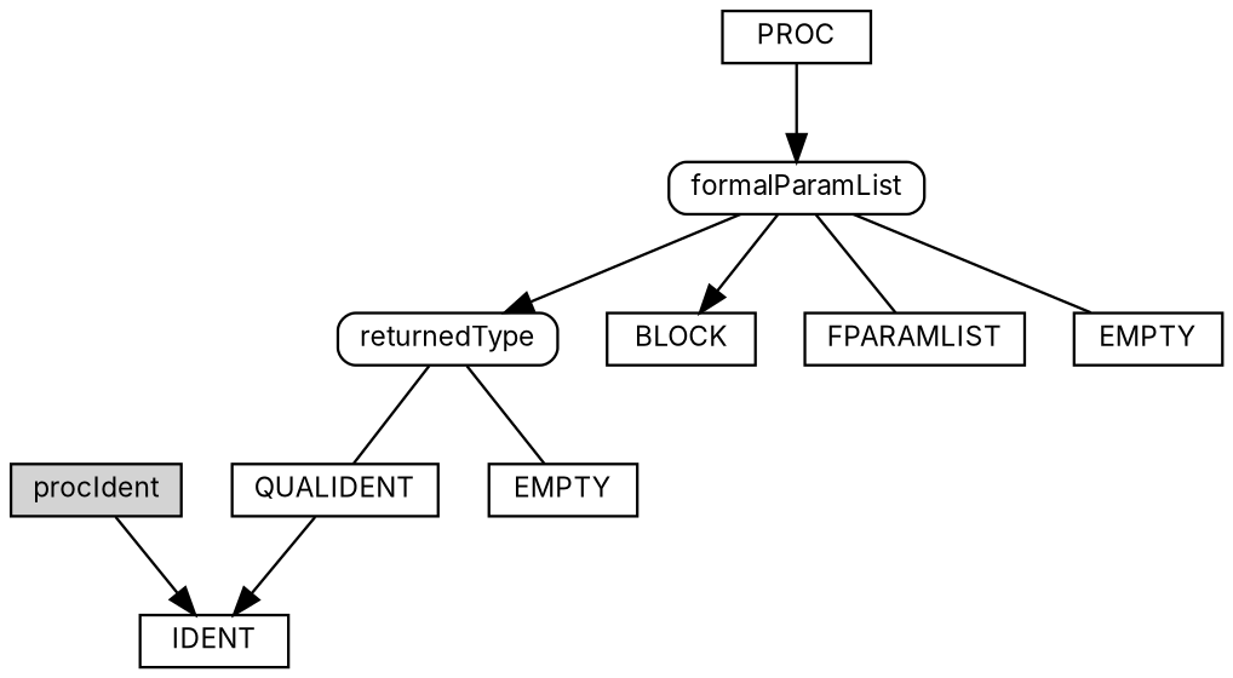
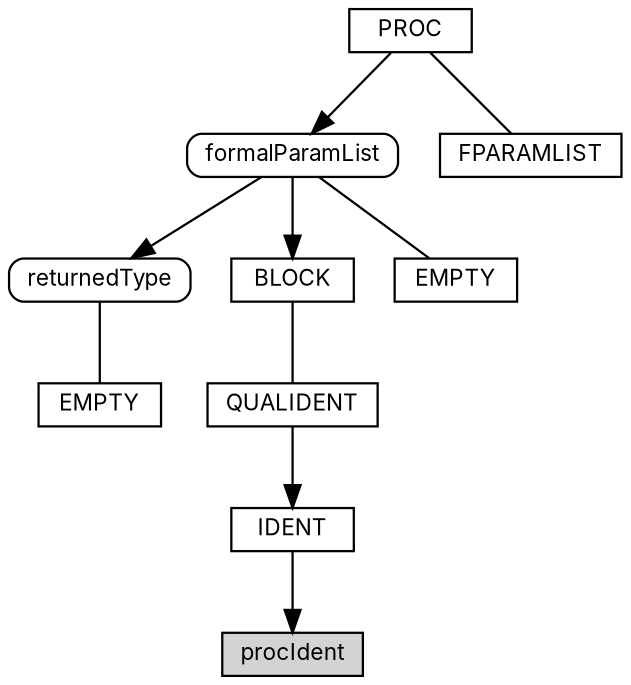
  digraph {
    fontname=Inter
    node [fontname=Inter fontsize=10 shape=box style=solid]
    edge [arrowhead=normal fontname=Inter]
    n1 [height=0.25 label=IDENT]
    n2 [fillcolor=lightgrey height=0.25 label=procIdent style=filled]
    PROC [height=0.25]
    n4 [height=0.25 label=formalParamList style=rounded]
    n5 [height=0.25 label=returnedType style=rounded]
    n6 [height=0.25 label=BLOCK]
    n7 [height=0.25 label=FPARAMLIST]
    n8 [height=0.25 label=EMPTY]
    n9 [height=0.25 label=QUALIDENT]
    n10 [height=0.25 label=EMPTY]
-   n2 -> n1
+   n1 -> n2
    PROC -> n4
    n4 -> n5
    n4 -> n6
-   n4 -> n7 [arrowhead=none]
+   PROC -> n7 [arrowhead=none]
    n4 -> n8 [arrowhead=none]
-   n5 -> n9 [arrowhead=none]
+   n6 -> n9 [arrowhead=none]
    n5 -> n10 [arrowhead=none]
    n9 -> n1
  }
